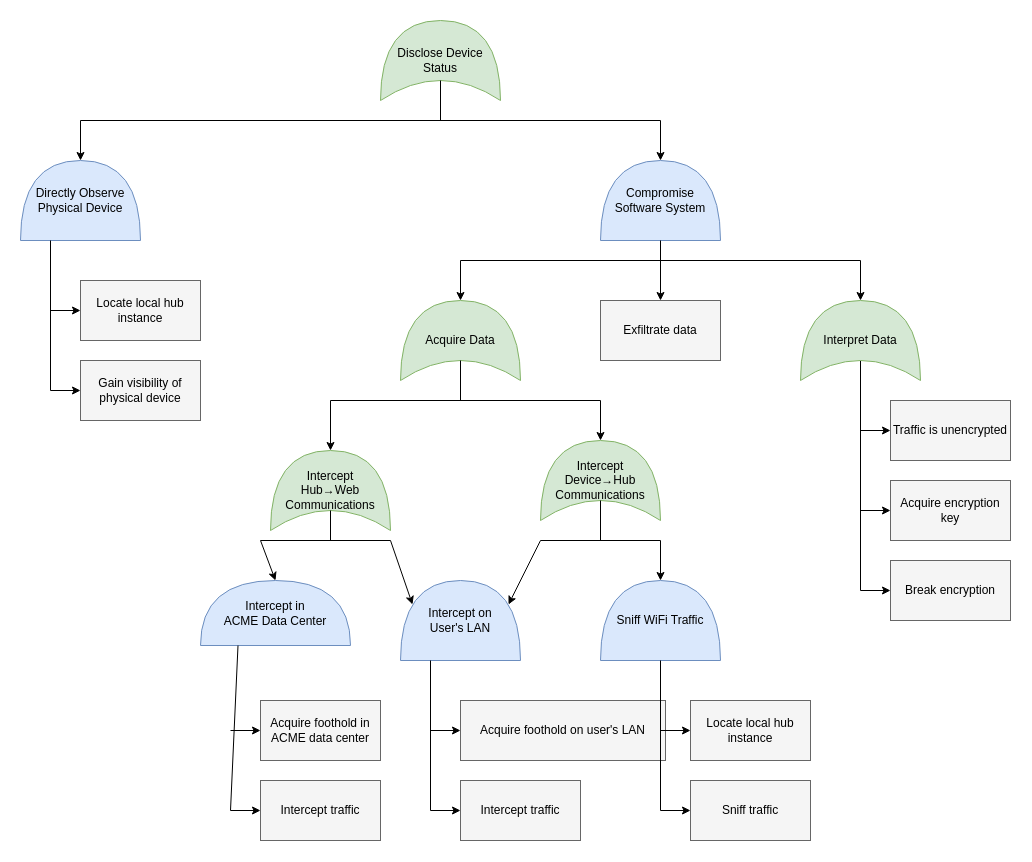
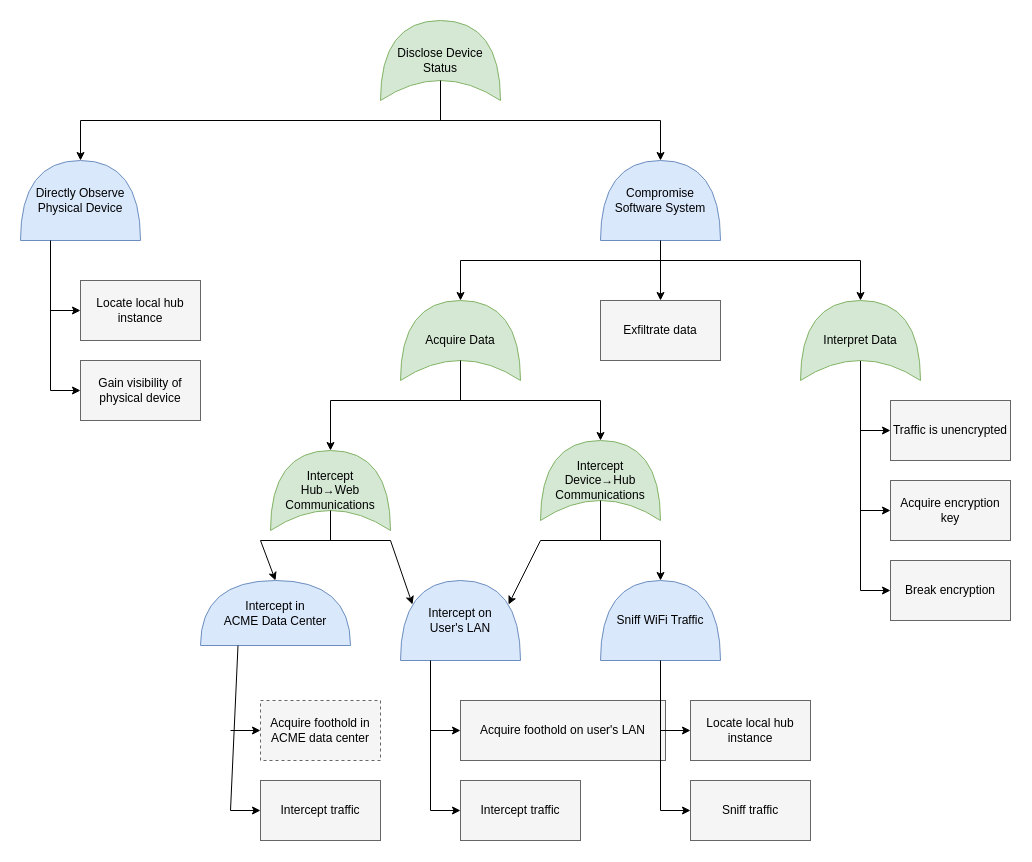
  <mxCell id="0" />
  <mxCell id="1" parent="0" />
  <mxCell id="2" value="Disclose Device Status" style="shape=xor;whiteSpace=wrap;html=1;fillColor=#d5e8d4;strokeColor=#82b366;direction=north;" parent="1" vertex="1"><mxGeometry x="380" y="20" width="120" height="80" as="geometry" /></mxCell>
  <mxCell id="3" value="" style="endArrow=none;html=1;entryX=0.25;entryY=0.5;entryDx=0;entryDy=0;entryPerimeter=0;" parent="1" target="2" edge="1"><mxGeometry width="50" height="50" relative="1" as="geometry"><mxPoint x="440" y="120" as="sourcePoint" /><mxPoint x="410" y="120" as="targetPoint" /></mxGeometry></mxCell>
  <mxCell id="4" value="" style="endArrow=none;html=1;" parent="1" edge="1"><mxGeometry width="50" height="50" relative="1" as="geometry"><mxPoint x="80" y="120" as="sourcePoint" /><mxPoint x="660" y="120" as="targetPoint" /></mxGeometry></mxCell>
  <mxCell id="5" value="Directly Observe Physical Device" style="shape=or;whiteSpace=wrap;html=1;direction=north;fillColor=#dae8fc;strokeColor=#6c8ebf;" parent="1" vertex="1"><mxGeometry x="20" y="160" width="120" height="80" as="geometry" /></mxCell>
  <mxCell id="6" value="" style="endArrow=classic;html=1;fontColor=#FF3333;entryX=1;entryY=0.5;entryDx=0;entryDy=0;entryPerimeter=0;" parent="1" target="5" edge="1"><mxGeometry width="50" height="50" relative="1" as="geometry"><mxPoint x="80" y="120" as="sourcePoint" /><mxPoint x="70" y="260" as="targetPoint" /></mxGeometry></mxCell>
  <mxCell id="7" value="Locate local hub instance" style="rounded=0;whiteSpace=wrap;html=1;fillColor=#f5f5f5;strokeColor=#666666;" parent="1" vertex="1"><mxGeometry x="80" y="280" width="120" height="60" as="geometry" /></mxCell>
  <mxCell id="8" value="Gain visibility of physical device" style="rounded=0;whiteSpace=wrap;html=1;fillColor=#f5f5f5;strokeColor=#666666;" parent="1" vertex="1"><mxGeometry x="80" y="360" width="120" height="60" as="geometry" /></mxCell>
  <mxCell id="9" value="" style="endArrow=none;html=1;entryX=0;entryY=0.25;entryDx=0;entryDy=0;entryPerimeter=0;" parent="1" target="5" edge="1"><mxGeometry width="50" height="50" relative="1" as="geometry"><mxPoint x="50" y="390" as="sourcePoint" /><mxPoint y="250" as="targetPoint" x="40" /></mxGeometry></mxCell>
  <mxCell id="10" value="" style="endArrow=classic;html=1;fontColor=#FF3333;entryX=0;entryY=0.5;entryDx=0;entryDy=0;" parent="1" target="7" edge="1"><mxGeometry width="50" height="50" relative="1" as="geometry"><mxPoint x="50" y="310" as="sourcePoint" /><mxPoint x="90" y="170" as="targetPoint" /></mxGeometry></mxCell>
  <mxCell id="11" value="" style="endArrow=classic;html=1;fontColor=#FF3333;entryX=0;entryY=0.5;entryDx=0;entryDy=0;" parent="1" target="8" edge="1"><mxGeometry width="50" height="50" relative="1" as="geometry"><mxPoint x="50" y="390" as="sourcePoint" /><mxPoint x="90" y="320" as="targetPoint" /></mxGeometry></mxCell>
  <mxCell id="12" value="Intercept&lt;br&gt;Hub&lt;span class=&quot;js-about-item-abstr&quot;&gt;→&lt;/span&gt;Web Communications" style="shape=xor;whiteSpace=wrap;html=1;fillColor=#d5e8d4;strokeColor=#82b366;direction=north;" parent="1" vertex="1"><mxGeometry x="270" y="450" width="120" height="80" as="geometry" /></mxCell>
  <mxCell id="13" value="Intercept&lt;br&gt;Device&lt;span class=&quot;js-about-item-abstr&quot;&gt;→Hub&lt;br&gt;&lt;/span&gt;Communications" style="shape=xor;whiteSpace=wrap;html=1;fillColor=#d5e8d4;strokeColor=#82b366;direction=north;" parent="1" vertex="1"><mxGeometry x="540" y="440" width="120" height="80" as="geometry" /></mxCell>
  <mxCell id="14" value="Intercept on&lt;br&gt;User's LAN" style="shape=or;whiteSpace=wrap;html=1;direction=north;fillColor=#dae8fc;strokeColor=#6c8ebf;" parent="1" vertex="1"><mxGeometry x="400" y="580" width="120" height="80" as="geometry" /></mxCell>
  <mxCell id="15" value="Intercept in&lt;br&gt;ACME Data Center" style="shape=or;whiteSpace=wrap;html=1;direction=north;fillColor=#dae8fc;strokeColor=#6c8ebf;" parent="1" vertex="1"><mxGeometry x="200" y="580" width="150" height="65" as="geometry" /></mxCell>
  <mxCell id="16" value="Sniff WiFi Traffic" style="shape=or;whiteSpace=wrap;html=1;direction=north;fillColor=#dae8fc;strokeColor=#6c8ebf;" parent="1" vertex="1"><mxGeometry x="600" y="580" width="120" height="80" as="geometry" /></mxCell>
  <mxCell id="17" value="" style="endArrow=classic;html=1;fontColor=#FF3333;entryX=1;entryY=0.5;entryDx=0;entryDy=0;entryPerimeter=0;" parent="1" target="12" edge="1"><mxGeometry width="50" height="50" relative="1" as="geometry"><mxPoint x="330" y="400" as="sourcePoint" /><mxPoint x="-30" y="450" as="targetPoint" /></mxGeometry></mxCell>
  <mxCell id="18" value="" style="endArrow=classic;html=1;fontColor=#FF3333;entryX=1;entryY=0.5;entryDx=0;entryDy=0;entryPerimeter=0;" parent="1" target="13" edge="1"><mxGeometry width="50" height="50" relative="1" as="geometry"><mxPoint x="600" y="400" as="sourcePoint" /><mxPoint x="-20" y="460" as="targetPoint" /></mxGeometry></mxCell>
  <mxCell id="19" value="" style="endArrow=none;html=1;entryX=0.25;entryY=0.5;entryDx=0;entryDy=0;entryPerimeter=0;" parent="1" target="12" edge="1"><mxGeometry width="50" height="50" relative="1" as="geometry"><mxPoint x="330" y="540" as="sourcePoint" /><mxPoint x="280" y="530" as="targetPoint" /></mxGeometry></mxCell>
  <mxCell id="20" value="" style="endArrow=none;html=1;entryX=0.25;entryY=0.5;entryDx=0;entryDy=0;entryPerimeter=0;" parent="1" target="13" edge="1"><mxGeometry width="50" height="50" relative="1" as="geometry"><mxPoint x="600" y="540" as="sourcePoint" /><mxPoint x="280" y="510" as="targetPoint" /></mxGeometry></mxCell>
  <mxCell id="21" value="" style="endArrow=none;html=1;" parent="1" edge="1"><mxGeometry width="50" height="50" relative="1" as="geometry"><mxPoint x="260" y="540" as="sourcePoint" /><mxPoint x="390" y="540" as="targetPoint" /></mxGeometry></mxCell>
  <mxCell id="22" value="" style="endArrow=none;html=1;" parent="1" edge="1"><mxGeometry width="50" height="50" relative="1" as="geometry"><mxPoint x="540" y="540" as="sourcePoint" /><mxPoint x="660" y="540" as="targetPoint" /></mxGeometry></mxCell>
  <mxCell id="23" value="" style="endArrow=classic;html=1;fontColor=#FF3333;entryX=0.7;entryY=0.9;entryDx=0;entryDy=0;entryPerimeter=0;" parent="1" target="14" edge="1"><mxGeometry width="50" height="50" relative="1" as="geometry"><mxPoint x="540" y="540" as="sourcePoint" /><mxPoint x="550" y="604" as="targetPoint" /></mxGeometry></mxCell>
  <mxCell id="24" value="" style="endArrow=classic;html=1;fontColor=#FF3333;entryX=1;entryY=0.5;entryDx=0;entryDy=0;entryPerimeter=0;" parent="1" target="16" edge="1"><mxGeometry width="50" height="50" relative="1" as="geometry"><mxPoint x="660" y="540" as="sourcePoint" /><mxPoint x="220" y="610" as="targetPoint" /></mxGeometry></mxCell>
  <mxCell id="25" value="Acquire foothold on user's LAN" style="rounded=0;whiteSpace=wrap;html=1;fillColor=#f5f5f5;strokeColor=#666666;" parent="1" vertex="1"><mxGeometry x="460" y="700" width="205" height="60" as="geometry" /></mxCell>
  <mxCell id="26" value="Intercept traffic" style="rounded=0;whiteSpace=wrap;html=1;fillColor=#f5f5f5;strokeColor=#666666;" parent="1" vertex="1"><mxGeometry x="460" y="780" width="120" height="60" as="geometry" /></mxCell>
  <mxCell id="27" value="" style="endArrow=none;html=1;entryX=0;entryY=0.25;entryDx=0;entryDy=0;entryPerimeter=0;" parent="1" target="14" edge="1"><mxGeometry width="50" height="50" relative="1" as="geometry"><mxPoint x="430" y="810" as="sourcePoint" /><mxPoint x="430" y="660" as="targetPoint" /></mxGeometry></mxCell>
  <mxCell id="28" value="" style="endArrow=classic;html=1;fontColor=#FF3333;entryX=0;entryY=0.5;entryDx=0;entryDy=0;" parent="1" target="25" edge="1"><mxGeometry width="50" height="50" relative="1" as="geometry"><mxPoint x="430" y="730" as="sourcePoint" /><mxPoint x="470" y="590" as="targetPoint" /></mxGeometry></mxCell>
  <mxCell id="29" value="" style="endArrow=classic;html=1;fontColor=#FF3333;entryX=0;entryY=0.5;entryDx=0;entryDy=0;" parent="1" target="26" edge="1"><mxGeometry width="50" height="50" relative="1" as="geometry"><mxPoint x="430" y="810" as="sourcePoint" /><mxPoint x="470" y="740" as="targetPoint" /></mxGeometry></mxCell>
- <mxCell id="30" value="Acquire foothold in ACME data center" style="rounded=0;whiteSpace=wrap;html=1;fillColor=#f5f5f5;strokeColor=#666666;" parent="1" vertex="1"><mxGeometry x="260" y="700" width="120" height="60" as="geometry" /></mxCell>
+ <mxCell id="30" value="Acquire foothold in ACME data center" style="rounded=0;whiteSpace=wrap;html=1;fillColor=#f5f5f5;strokeColor=#666666;dashed=1;" parent="1" vertex="1"><mxGeometry x="260" y="700" width="120" height="60" as="geometry" /></mxCell>
  <mxCell id="31" value="Intercept traffic" style="rounded=0;whiteSpace=wrap;html=1;fillColor=#f5f5f5;strokeColor=#666666;" parent="1" vertex="1"><mxGeometry x="260" y="780" width="120" height="60" as="geometry" /></mxCell>
  <mxCell id="32" value="" style="endArrow=none;html=1;entryX=0;entryY=0.25;entryDx=0;entryDy=0;entryPerimeter=0;" parent="1" target="15" edge="1"><mxGeometry width="50" height="50" relative="1" as="geometry"><mxPoint x="230" y="810" as="sourcePoint" /><mxPoint x="230" y="660" as="targetPoint" /></mxGeometry></mxCell>
  <mxCell id="33" value="" style="endArrow=classic;html=1;fontColor=#FF3333;entryX=0;entryY=0.5;entryDx=0;entryDy=0;" parent="1" target="30" edge="1"><mxGeometry width="50" height="50" relative="1" as="geometry"><mxPoint x="230" y="730" as="sourcePoint" /><mxPoint x="270" y="590" as="targetPoint" /></mxGeometry></mxCell>
  <mxCell id="34" value="" style="endArrow=classic;html=1;fontColor=#FF3333;entryX=0;entryY=0.5;entryDx=0;entryDy=0;" parent="1" target="31" edge="1"><mxGeometry width="50" height="50" relative="1" as="geometry"><mxPoint x="230" y="810" as="sourcePoint" /><mxPoint x="270" y="740" as="targetPoint" /></mxGeometry></mxCell>
  <mxCell id="35" value="Traffic is unencrypted" style="rounded=0;whiteSpace=wrap;html=1;fillColor=#f5f5f5;strokeColor=#666666;" parent="1" vertex="1"><mxGeometry x="890" y="400" width="120" height="60" as="geometry" /></mxCell>
  <mxCell id="36" value="Acquire encryption key" style="rounded=0;whiteSpace=wrap;html=1;fillColor=#f5f5f5;strokeColor=#666666;" parent="1" vertex="1"><mxGeometry x="890" y="480" width="120" height="60" as="geometry" /></mxCell>
  <mxCell id="37" value="" style="endArrow=none;html=1;entryX=0.25;entryY=0.5;entryDx=0;entryDy=0;entryPerimeter=0;" parent="1" target="43" edge="1"><mxGeometry width="50" height="50" relative="1" as="geometry"><mxPoint x="860" y="590" as="sourcePoint" /><mxPoint x="860" y="360" as="targetPoint" /></mxGeometry></mxCell>
  <mxCell id="38" value="" style="endArrow=classic;html=1;fontColor=#FF3333;entryX=0;entryY=0.5;entryDx=0;entryDy=0;" parent="1" target="35" edge="1"><mxGeometry width="50" height="50" relative="1" as="geometry"><mxPoint x="860" y="430" as="sourcePoint" /><mxPoint x="900" y="290" as="targetPoint" /></mxGeometry></mxCell>
  <mxCell id="39" value="" style="endArrow=classic;html=1;fontColor=#FF3333;entryX=0;entryY=0.5;entryDx=0;entryDy=0;" parent="1" target="36" edge="1"><mxGeometry width="50" height="50" relative="1" as="geometry"><mxPoint x="860" y="510" as="sourcePoint" /><mxPoint x="900" y="440" as="targetPoint" /></mxGeometry></mxCell>
  <mxCell id="40" value="Compromise&lt;br&gt;Software System" style="shape=or;whiteSpace=wrap;html=1;direction=north;fillColor=#dae8fc;strokeColor=#6c8ebf;" parent="1" vertex="1"><mxGeometry x="600" y="160" width="120" height="80" as="geometry" /></mxCell>
  <mxCell id="41" value="Acquire Data" style="shape=xor;whiteSpace=wrap;html=1;fillColor=#d5e8d4;strokeColor=#82b366;direction=north;" parent="1" vertex="1"><mxGeometry x="400" y="300" width="120" height="80" as="geometry" /></mxCell>
  <mxCell id="42" value="Exfiltrate data" style="rounded=0;whiteSpace=wrap;html=1;fillColor=#f5f5f5;strokeColor=#666666;" parent="1" vertex="1"><mxGeometry x="600" y="300" width="120" height="60" as="geometry" /></mxCell>
  <mxCell id="43" value="Interpret Data" style="shape=xor;whiteSpace=wrap;html=1;fillColor=#d5e8d4;strokeColor=#82b366;direction=north;" parent="1" vertex="1"><mxGeometry x="800" y="300" width="120" height="80" as="geometry" /></mxCell>
  <mxCell id="44" value="" style="endArrow=none;html=1;" parent="1" edge="1"><mxGeometry width="50" height="50" relative="1" as="geometry"><mxPoint x="330" y="400" as="sourcePoint" /><mxPoint x="600" y="400" as="targetPoint" /></mxGeometry></mxCell>
  <mxCell id="45" value="" style="endArrow=classic;html=1;fontColor=#FF3333;entryX=0.7;entryY=0.1;entryDx=0;entryDy=0;entryPerimeter=0;" parent="1" target="14" edge="1"><mxGeometry width="50" height="50" relative="1" as="geometry"><mxPoint x="390" y="540" as="sourcePoint" /><mxPoint x="600" y="590" as="targetPoint" /></mxGeometry></mxCell>
  <mxCell id="46" value="" style="endArrow=classic;html=1;fontColor=#FF3333;entryX=1;entryY=0.5;entryDx=0;entryDy=0;entryPerimeter=0;" parent="1" target="15" edge="1"><mxGeometry width="50" height="50" relative="1" as="geometry"><mxPoint x="260" y="540" as="sourcePoint" /><mxPoint x="422" y="614" as="targetPoint" /></mxGeometry></mxCell>
  <mxCell id="47" value="" style="endArrow=none;html=1;entryX=0.25;entryY=0.5;entryDx=0;entryDy=0;entryPerimeter=0;" parent="1" target="41" edge="1"><mxGeometry width="50" height="50" relative="1" as="geometry"><mxPoint x="460" y="400" as="sourcePoint" /><mxPoint x="380" y="90" as="targetPoint" /></mxGeometry></mxCell>
  <mxCell id="48" value="" style="endArrow=classic;html=1;fontColor=#FF3333;entryX=1;entryY=0.5;entryDx=0;entryDy=0;entryPerimeter=0;" parent="1" target="40" edge="1"><mxGeometry width="50" height="50" relative="1" as="geometry"><mxPoint x="660" y="120" as="sourcePoint" /><mxPoint x="90" y="170" as="targetPoint" /></mxGeometry></mxCell>
  <mxCell id="49" value="" style="endArrow=none;html=1;exitX=0;exitY=0.5;exitDx=0;exitDy=0;exitPerimeter=0;" parent="1" source="40" edge="1"><mxGeometry width="50" height="50" relative="1" as="geometry"><mxPoint x="450" y="130" as="sourcePoint" /><mxPoint x="660" y="260" as="targetPoint" /></mxGeometry></mxCell>
  <mxCell id="50" value="" style="endArrow=none;html=1;" parent="1" edge="1"><mxGeometry width="50" height="50" relative="1" as="geometry"><mxPoint x="460" y="260" as="sourcePoint" /><mxPoint x="860" y="260" as="targetPoint" /></mxGeometry></mxCell>
  <mxCell id="51" value="" style="endArrow=classic;html=1;fontColor=#FF3333;entryX=1;entryY=0.5;entryDx=0;entryDy=0;entryPerimeter=0;" parent="1" target="41" edge="1"><mxGeometry width="50" height="50" relative="1" as="geometry"><mxPoint x="460" y="260" as="sourcePoint" /><mxPoint x="459" y="300" as="targetPoint" /></mxGeometry></mxCell>
  <mxCell id="52" value="" style="endArrow=classic;html=1;fontColor=#FF3333;entryX=0.5;entryY=0;entryDx=0;entryDy=0;" parent="1" target="42" edge="1"><mxGeometry width="50" height="50" relative="1" as="geometry"><mxPoint x="660" y="260" as="sourcePoint" /><mxPoint x="660" y="300" as="targetPoint" /></mxGeometry></mxCell>
  <mxCell id="53" value="" style="endArrow=classic;html=1;fontColor=#FF3333;entryX=0.5;entryY=0;entryDx=0;entryDy=0;" parent="1" edge="1"><mxGeometry width="50" height="50" relative="1" as="geometry"><mxPoint x="860" y="260" as="sourcePoint" /><mxPoint x="860" y="300" as="targetPoint" /></mxGeometry></mxCell>
  <mxCell id="54" value="Locate local hub instance" style="rounded=0;whiteSpace=wrap;html=1;fillColor=#f5f5f5;strokeColor=#666666;" parent="1" vertex="1"><mxGeometry x="690" y="700" width="120" height="60" as="geometry" /></mxCell>
  <mxCell id="55" value="Sniff traffic" style="rounded=0;whiteSpace=wrap;html=1;fillColor=#f5f5f5;strokeColor=#666666;" parent="1" vertex="1"><mxGeometry x="690" y="780" width="120" height="60" as="geometry" /></mxCell>
  <mxCell id="56" value="" style="endArrow=none;html=1;entryX=0;entryY=0.5;entryDx=0;entryDy=0;entryPerimeter=0;" parent="1" target="16" edge="1"><mxGeometry width="50" height="50" relative="1" as="geometry"><mxPoint x="660" y="810" as="sourcePoint" /><mxPoint x="660" y="660" as="targetPoint" /></mxGeometry></mxCell>
  <mxCell id="57" value="" style="endArrow=classic;html=1;fontColor=#FF3333;entryX=0;entryY=0.5;entryDx=0;entryDy=0;" parent="1" target="54" edge="1"><mxGeometry width="50" height="50" relative="1" as="geometry"><mxPoint x="660" y="730" as="sourcePoint" /><mxPoint x="700" y="590" as="targetPoint" /></mxGeometry></mxCell>
  <mxCell id="58" value="" style="endArrow=classic;html=1;fontColor=#FF3333;entryX=0;entryY=0.5;entryDx=0;entryDy=0;" parent="1" target="55" edge="1"><mxGeometry width="50" height="50" relative="1" as="geometry"><mxPoint x="660" y="810" as="sourcePoint" /><mxPoint x="700" y="740" as="targetPoint" /></mxGeometry></mxCell>
  <mxCell id="59" value="Break encryption" style="rounded=0;whiteSpace=wrap;html=1;fillColor=#f5f5f5;strokeColor=#666666;" vertex="1" parent="1"><mxGeometry x="890" y="560" width="120" height="60" as="geometry" /></mxCell>
  <mxCell id="60" value="" style="endArrow=classic;html=1;fontColor=#FF3333;entryX=0;entryY=0.5;entryDx=0;entryDy=0;" edge="1" parent="1" target="59"><mxGeometry width="50" height="50" relative="1" as="geometry"><mxPoint x="860" y="590" as="sourcePoint" /><mxPoint x="900" y="520" as="targetPoint" /></mxGeometry></mxCell>
